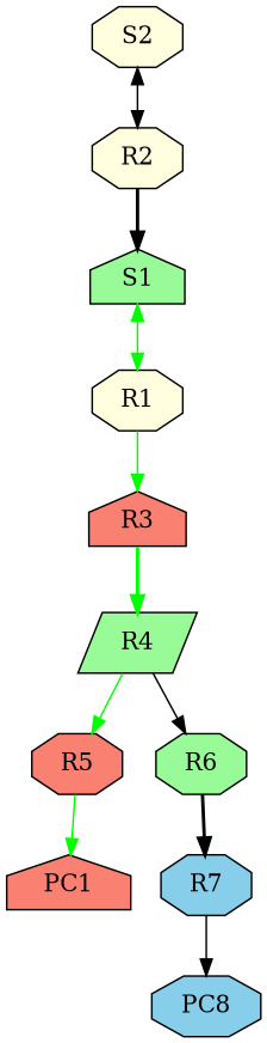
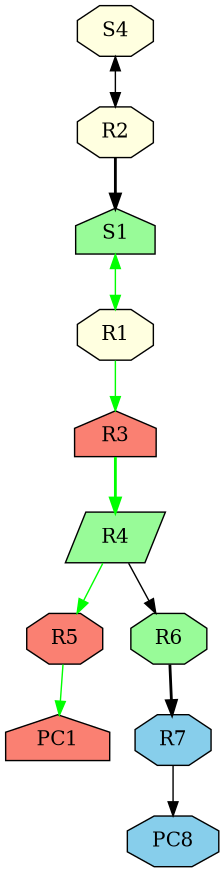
  digraph {
    node [fillcolor=palegreen shape=octagon style=filled]
    edge [style=solid]
    S1 [shape=house]
    R1 [fillcolor=lightyellow]
    R3 [fillcolor=salmon shape=house]
    R4 [shape=parallelogram]
-   S2 [fillcolor=lightyellow]
+   S2 [fillcolor=lightyellow label=S4]
    R2 [fillcolor=lightyellow]
    R5 [fillcolor=salmon]
    R6
    PC1 [fillcolor=salmon shape=house]
    R7 [fillcolor=skyblue]
    n11 [fillcolor=skyblue label=PC8]
    S1 -> R1 [color=green dir=both]
    R1 -> R3 [color=green]
    R3 -> R4 [color=green style=bold]
    R4 -> R5 [color=green]
    R4 -> R6
    S2 -> R2 [dir=both]
    R2 -> S1 [style=bold]
    R5 -> PC1 [color=green]
    R6 -> R7 [style=bold]
    R7 -> n11
  }
